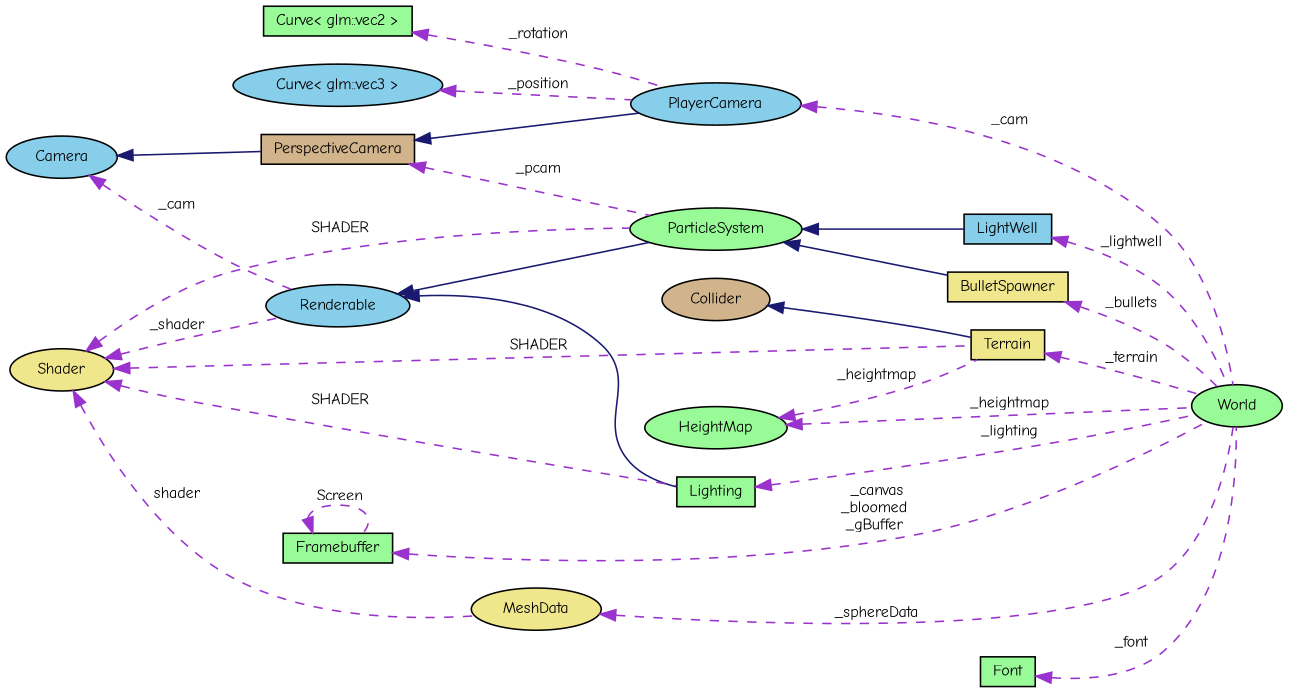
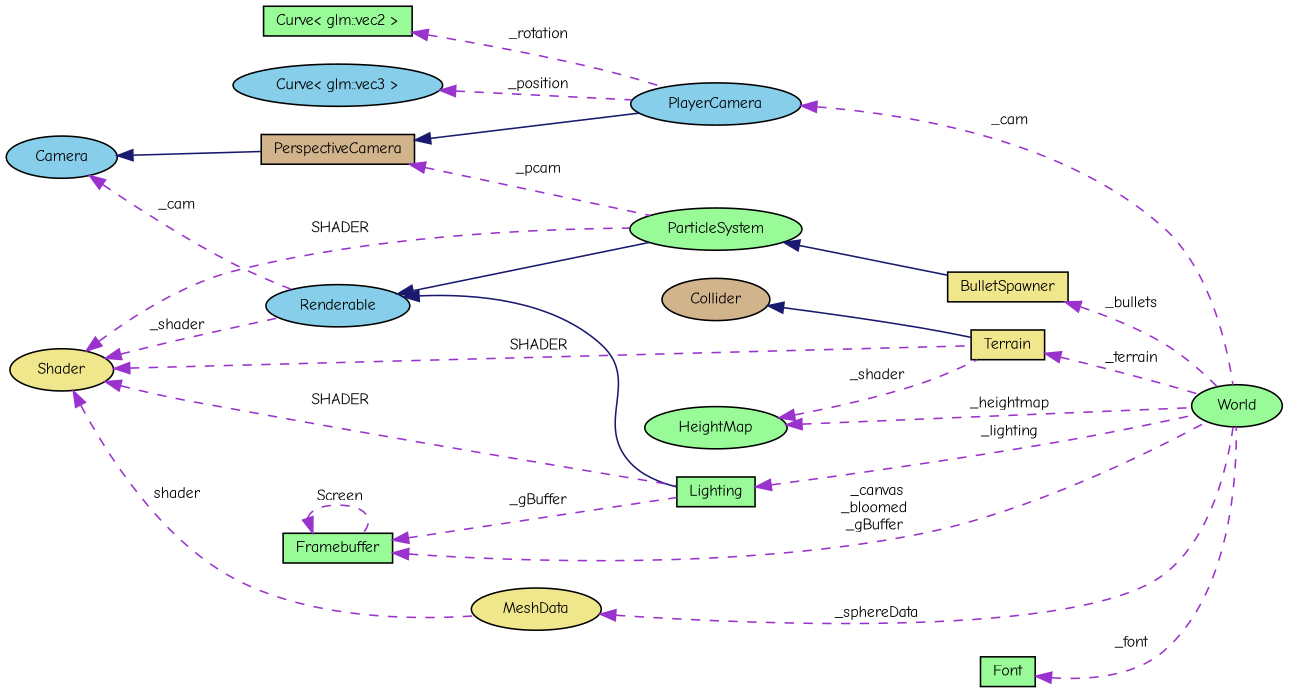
  digraph {
    fontname="Comic Neue"
    rankdir=LR
    node [color=black fillcolor=palegreen fontname="Comic Neue" fontsize=10 shape=ellipse style=filled]
    edge [color=darkorchid3 dir=back fontname="Comic Neue" fontsize=10 labelfontname=Helvetica labelfontsize=10 style=dashed]
    n1 [fontcolor=black height=0.2 label=World width=0.4]
    n2 [fillcolor=skyblue height=0.2 label=PlayerCamera width=0.4]
    n3 [fillcolor=tan height=0.2 label=PerspectiveCamera shape=box width=0.4]
    n4 [height=0.2 label=ParticleSystem width=0.4]
-   n5 [fillcolor=skyblue height=0.2 label=LightWell shape=box width=0.4]
    n6 [fillcolor=khaki height=0.2 label=BulletSpawner shape=box width=0.4]
    n7 [fillcolor=skyblue height=0.2 label=Camera width=0.4]
    n8 [fillcolor=skyblue height=0.2 label=Renderable width=0.4]
    n9 [height=0.2 label=Lighting shape=box width=0.4]
    n10 [height=0.2 label="Curve\< glm::vec2 \>" shape=box width=0.4]
    n11 [fillcolor=skyblue height=0.2 label="Curve\< glm::vec3 \>" width=0.4]
    n12 [fillcolor=khaki height=0.2 label=Shader width=0.4]
    n13 [fillcolor=khaki height=0.2 label=Terrain shape=box width=0.4]
    n14 [fillcolor=khaki height=0.2 label=MeshData width=0.4]
    n15 [height=0.2 label=Framebuffer shape=box width=0.4]
    n16 [fillcolor=tan height=0.2 label=Collider width=0.4]
    n17 [height=0.2 label=HeightMap width=0.4]
    n18 [height=0.2 label=Font shape=box width=0.4]
    n2 -> n1 [label=" _cam"]
    n3 -> n2 [color=midnightblue style=solid]
    n3 -> n4 [label=" _pcam"]
-   n4 -> n5 [color=midnightblue style=solid]
    n4 -> n6 [color=midnightblue style=solid]
-   n5 -> n1 [label=" _lightwell"]
    n6 -> n1 [label=" _bullets"]
    n7 -> n3 [color=midnightblue style=solid]
    n7 -> n8 [label=" _cam"]
    n8 -> n4 [color=midnightblue style=solid]
    n8 -> n9 [color=midnightblue style=solid]
    n9 -> n1 [label=" _lighting"]
    n10 -> n2 [label=" _rotation"]
    n11 -> n2 [label=" _position"]
    n12 -> n4 [label=" SHADER"]
    n12 -> n8 [label=" _shader"]
    n12 -> n9 [label=" SHADER"]
    n12 -> n13 [label=" SHADER"]
    n12 -> n14 [label=" shader"]
    n13 -> n1 [label=" _terrain"]
    n14 -> n1 [label=" _sphereData"]
    n15 -> n1 [label=" _canvas\n_bloomed\n_gBuffer"]
+   n15 -> n9 [label=" _gBuffer"]
    n15 -> n15 [label=" Screen"]
    n16 -> n13 [color=midnightblue style=solid]
    n17 -> n1 [label=" _heightmap"]
-   n17 -> n13 [label=" _heightmap"]
+   n17 -> n13 [label=" _shader"]
    n18 -> n1 [label=" _font"]
  }
